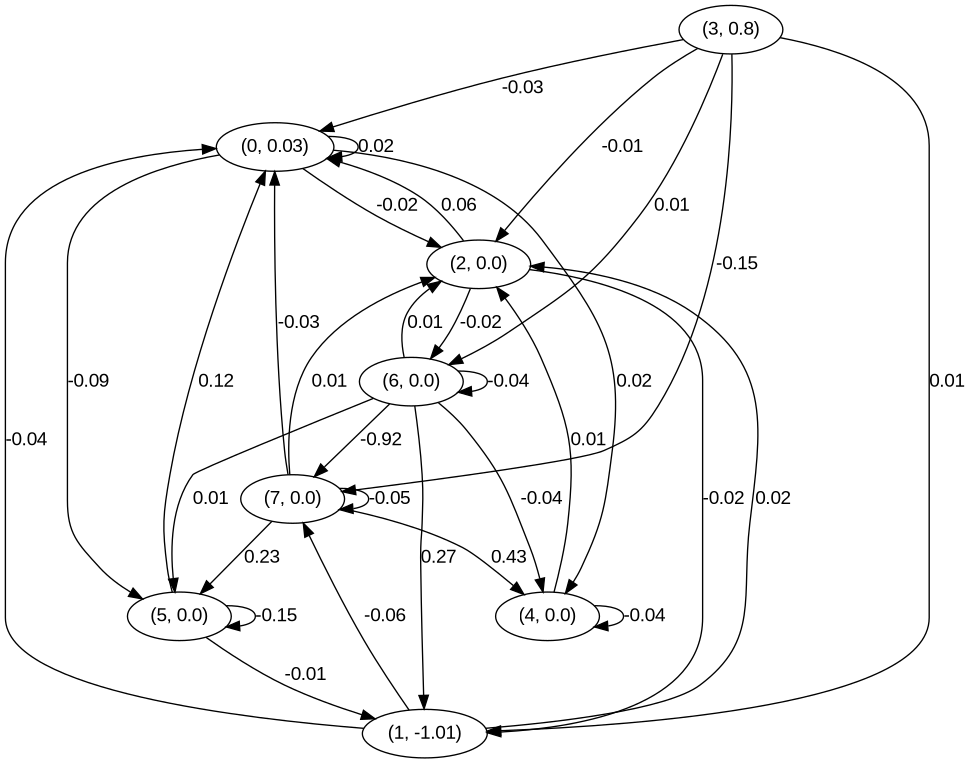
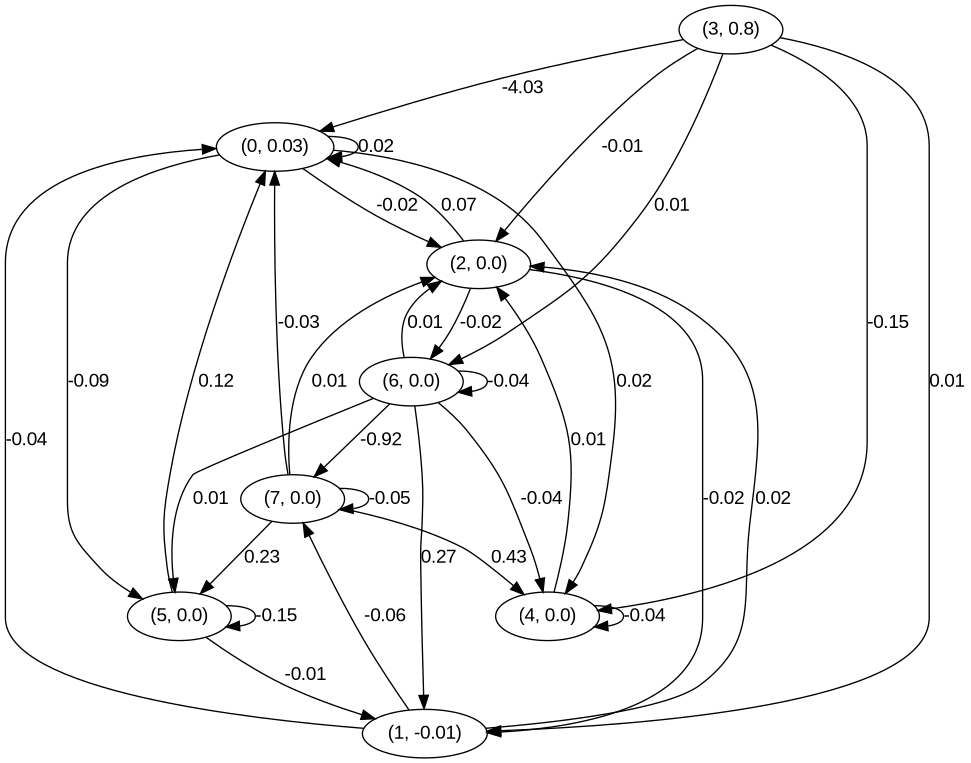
  digraph {
    fontname="Liberation Sans"
    node [fontname="Liberation Sans"]
    edge [fontname="Liberation Sans"]
    n1 [label="(0, 0.03)"]
    n2 [label="(2, 0.0)"]
    n3 [label="(4, 0.0)"]
    n4 [label="(5, 0.0)"]
-   n5 [label="(1, -1.01)"]
+   n5 [label="(1, -0.01)"]
    n6 [label="(6, 0.0)"]
    n7 [label="(7, 0.0)"]
    n8 [label="(3, 0.8)"]
    n1 -> n1 [label=0.02]
    n1 -> n2 [label=-0.02]
    n1 -> n3 [label=0.02]
    n1 -> n4 [label=-0.09]
-   n2 -> n1 [label=0.06]
+   n2 -> n1 [label=0.07]
    n2 -> n5 [label=-0.02]
    n2 -> n6 [label=-0.02]
    n3 -> n2 [label=0.01]
    n3 -> n3 [label=-0.04]
    n4 -> n1 [label=0.12]
    n4 -> n4 [label=-0.15]
    n4 -> n5 [label=-0.01]
    n5 -> n1 [label=-0.04]
    n5 -> n2 [label=0.02]
    n5 -> n7 [label=-0.06]
    n6 -> n2 [label=0.01]
    n6 -> n3 [label=-0.04]
    n6 -> n4 [label=0.01]
    n6 -> n5 [label=0.27]
    n6 -> n6 [label=-0.04]
    n6 -> n7 [label=-0.92]
    n7 -> n1 [label=-0.03]
    n7 -> n2 [label=0.01]
    n7 -> n3 [label=0.43]
    n7 -> n4 [label=0.23]
    n7 -> n7 [label=-0.05]
-   n8 -> n1 [label=-0.03]
+   n8 -> n1 [label=-4.03]
    n8 -> n2 [label=-0.01]
    n8 -> n5 [label=0.01]
    n8 -> n6 [label=0.01]
-   n8 -> n7 [label=-0.15]
+   n8 -> n3 [label=-0.15]
  }
